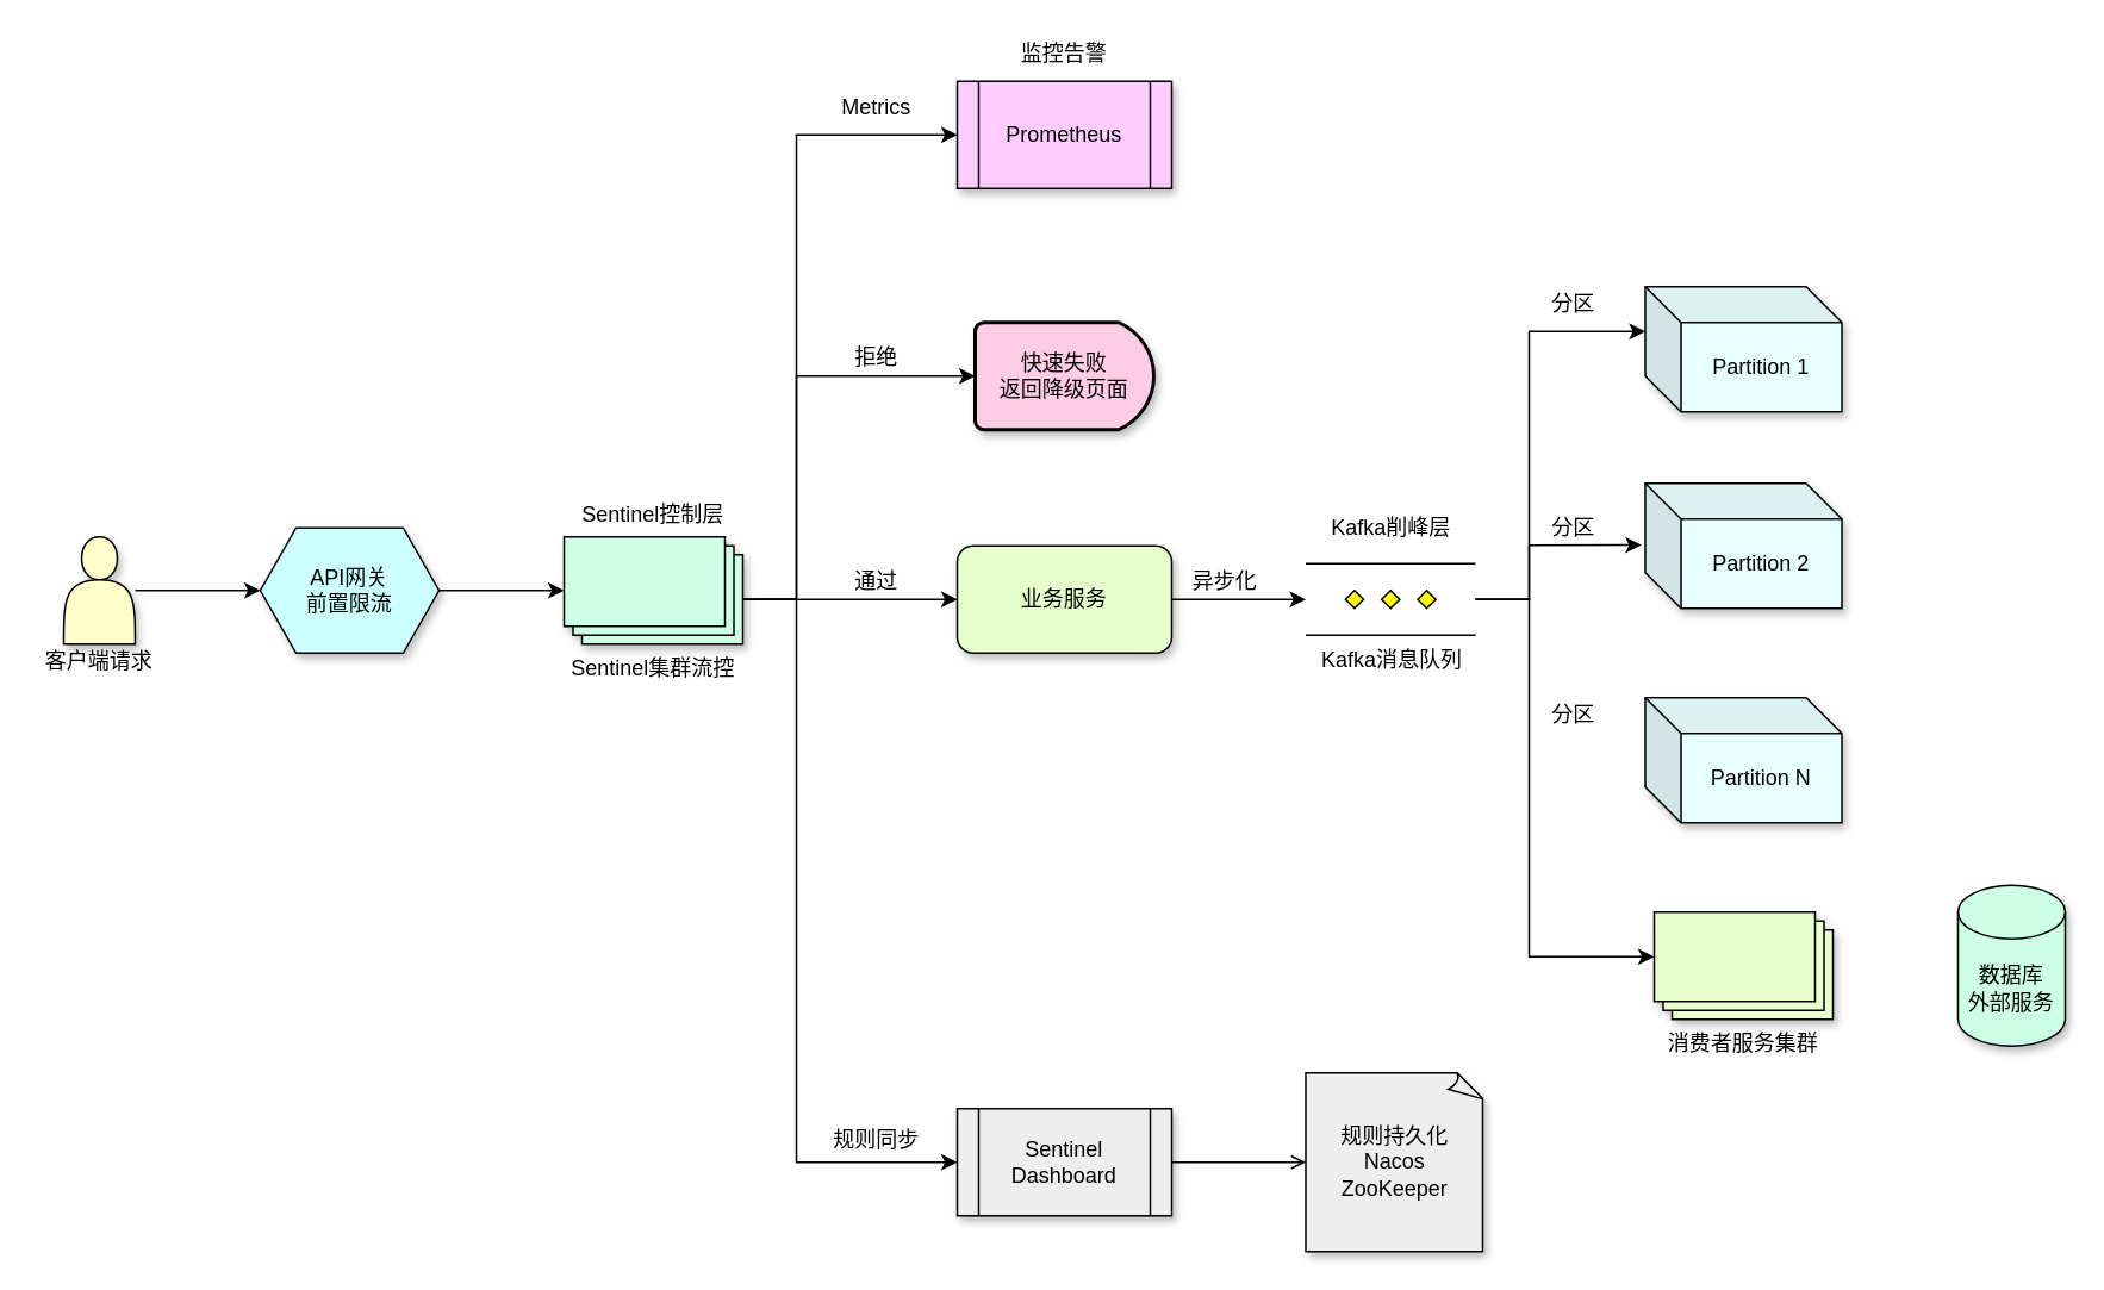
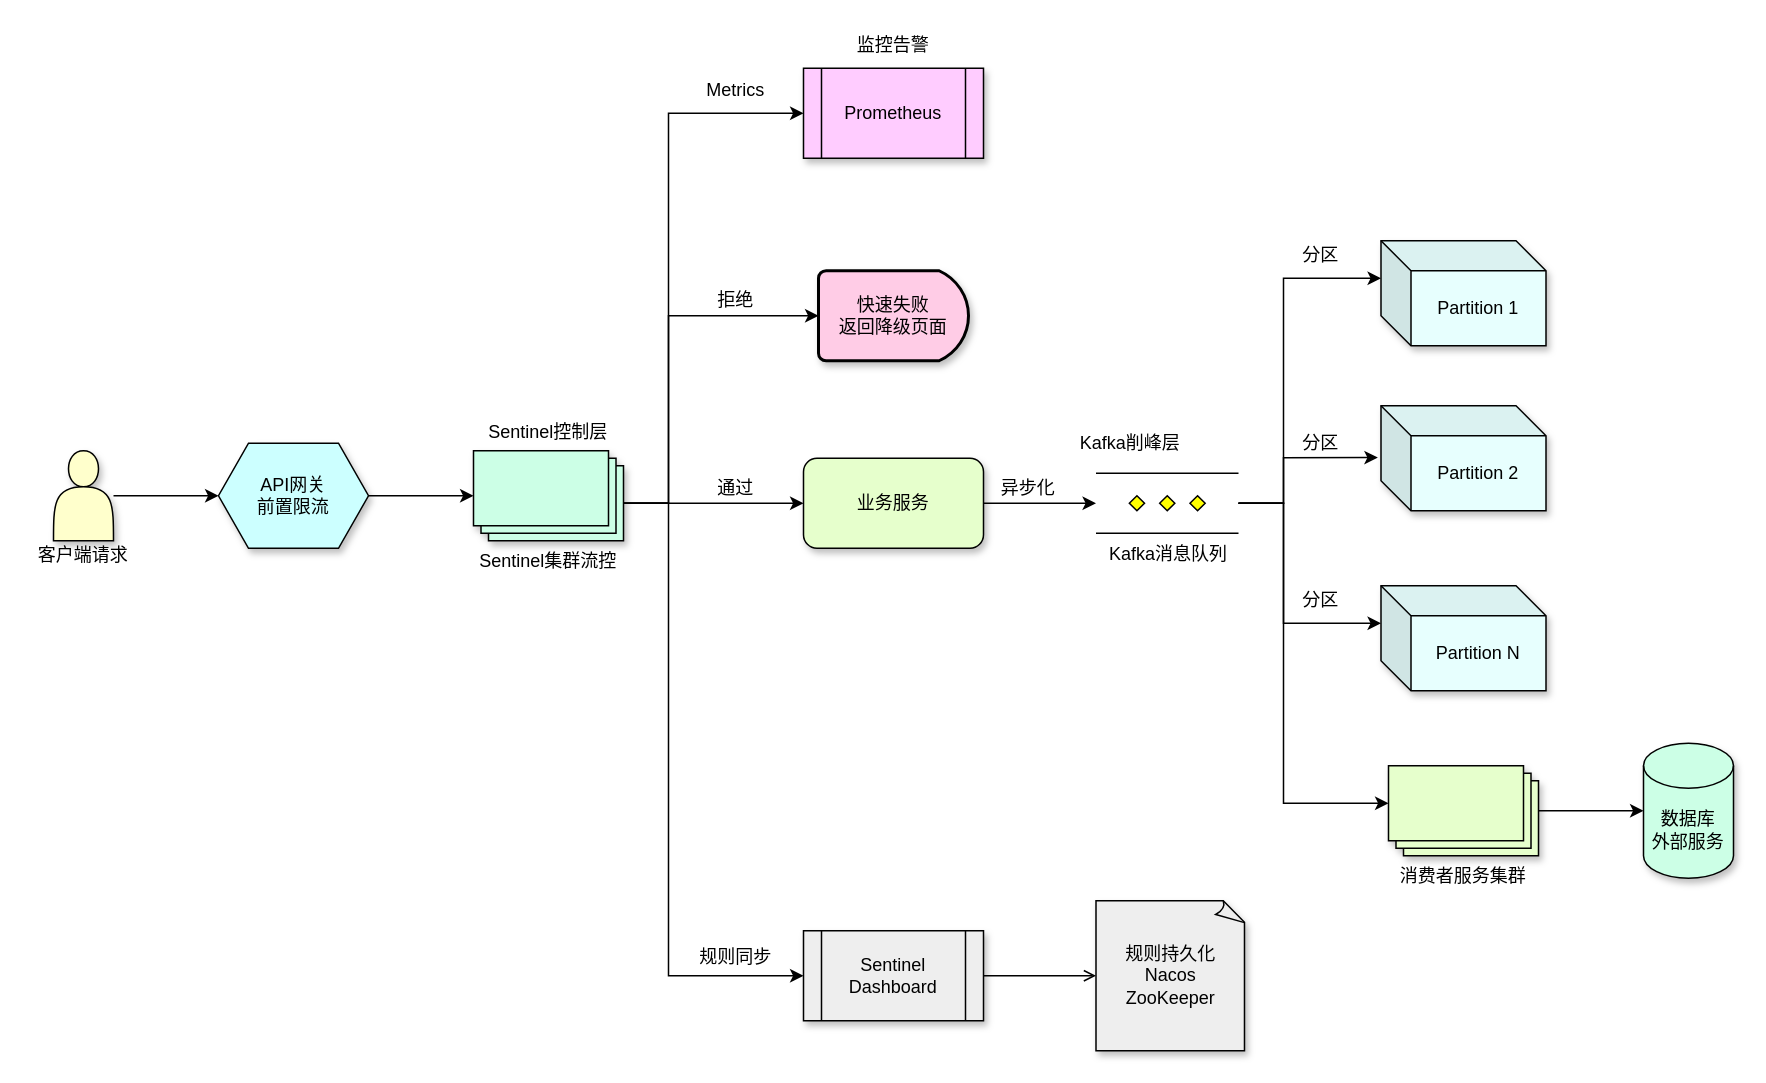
  <mxCell id="0" />
  <mxCell id="1" parent="0" />
  <mxCell id="2" value="" style="group" vertex="1" connectable="0" parent="1"><mxGeometry x="20" y="20" width="1135" height="680" as="geometry" /></mxCell>
  <mxCell id="3" style="edgeStyle=orthogonalEdgeStyle;rounded=0;orthogonalLoop=1;jettySize=auto;html=1;" parent="2" source="4" target="7" edge="1"><mxGeometry relative="1" as="geometry" /></mxCell>
  <mxCell id="4" value="" style="shape=actor;whiteSpace=wrap;html=1;shadow=1;fillColor=#FFFFCC;" parent="2" vertex="1"><mxGeometry x="15" y="280" width="40" height="60" as="geometry" /></mxCell>
  <mxCell id="5" value="客户端请求" style="text;strokeColor=none;align=center;fillColor=none;html=1;verticalAlign=middle;whiteSpace=wrap;rounded=0;" parent="2" vertex="1"><mxGeometry y="340" width="70" height="20" as="geometry" /></mxCell>
  <mxCell id="6" style="edgeStyle=orthogonalEdgeStyle;rounded=0;orthogonalLoop=1;jettySize=auto;html=1;exitX=1;exitY=0.5;exitDx=0;exitDy=0;" parent="2" source="7" target="11" edge="1"><mxGeometry relative="1" as="geometry" /></mxCell>
  <mxCell id="7" value="API网关&lt;br&gt;前置限流" style="shape=hexagon;perimeter=hexagonPerimeter2;whiteSpace=wrap;html=1;fixedSize=1;fillColor=#CCFFFF;shadow=1;" parent="2" vertex="1"><mxGeometry x="125" y="275" width="100" height="70" as="geometry" /></mxCell>
  <mxCell id="8" style="edgeStyle=orthogonalEdgeStyle;rounded=0;orthogonalLoop=1;jettySize=auto;html=1;exitX=0;exitY=0;exitDx=100;exitDy=35;exitPerimeter=0;" parent="2" source="11" target="13" edge="1"><mxGeometry relative="1" as="geometry" /></mxCell>
  <mxCell id="9" style="edgeStyle=orthogonalEdgeStyle;rounded=0;orthogonalLoop=1;jettySize=auto;html=1;exitX=0;exitY=0;exitDx=100;exitDy=35;exitPerimeter=0;entryX=0;entryY=0.5;entryDx=0;entryDy=0;" parent="2" source="11" target="22" edge="1"><mxGeometry relative="1" as="geometry"><Array as="points"><mxPoint x="425" y="315" /><mxPoint x="425" y="55" /></Array></mxGeometry></mxCell>
  <mxCell id="10" style="edgeStyle=orthogonalEdgeStyle;rounded=0;orthogonalLoop=1;jettySize=auto;html=1;exitX=0;exitY=0;exitDx=100;exitDy=35;exitPerimeter=0;entryX=0;entryY=0.5;entryDx=0;entryDy=0;" parent="2" source="11" target="12" edge="1"><mxGeometry relative="1" as="geometry"><Array as="points"><mxPoint x="425" y="315" /><mxPoint x="425" y="630" /></Array></mxGeometry></mxCell>
  <mxCell id="11" value="Sentinel集群流控" style="verticalLabelPosition=bottom;verticalAlign=top;html=1;shape=mxgraph.basic.layered_rect;dx=10;outlineConnect=0;whiteSpace=wrap;fillColor=#CCFFE6;shadow=1;" parent="2" vertex="1"><mxGeometry x="295" y="280" width="100" height="60" as="geometry" /></mxCell>
  <mxCell id="12" value="Sentinel Dashboard" style="shape=process;whiteSpace=wrap;html=1;backgroundOutline=1;fillColor=#EEEEEE;shadow=1;" parent="2" vertex="1"><mxGeometry x="515" y="600" width="120" height="60" as="geometry" /></mxCell>
  <mxCell id="13" value="业务服务" style="rounded=1;whiteSpace=wrap;html=1;fillColor=#E6FFCC;shadow=1;" parent="2" vertex="1"><mxGeometry x="515" y="285" width="120" height="60" as="geometry" /></mxCell>
  <mxCell id="14" value="Kafka消息队列" style="verticalLabelPosition=bottom;verticalAlign=top;html=1;shape=mxgraph.flowchart.parallel_mode;pointerEvents=1;fillColor=#EEFFFB;" parent="2" vertex="1"><mxGeometry x="710" y="295" width="95" height="40" as="geometry" /></mxCell>
  <mxCell id="15" value="Partition 1" style="shape=cube;whiteSpace=wrap;html=1;boundedLbl=1;backgroundOutline=1;darkOpacity=0.05;darkOpacity2=0.1;fillColor=#E7FFFE;shadow=1;" parent="2" vertex="1"><mxGeometry x="900" y="140" width="110" height="70" as="geometry" /></mxCell>
  <mxCell id="16" value="Partition 2" style="shape=cube;whiteSpace=wrap;html=1;boundedLbl=1;backgroundOutline=1;darkOpacity=0.05;darkOpacity2=0.1;shadow=1;fillColor=#E7FFFE;" parent="2" vertex="1"><mxGeometry x="900" y="250" width="110" height="70" as="geometry" /></mxCell>
  <mxCell id="17" value="Partition N" style="shape=cube;whiteSpace=wrap;html=1;boundedLbl=1;backgroundOutline=1;darkOpacity=0.05;darkOpacity2=0.1;shadow=1;fillColor=#E7FFFE;" parent="2" vertex="1"><mxGeometry x="900" y="370" width="110" height="70" as="geometry" /></mxCell>
  <mxCell id="18" value="消费者服务集群" style="verticalLabelPosition=bottom;verticalAlign=top;html=1;shape=mxgraph.basic.layered_rect;dx=10;outlineConnect=0;whiteSpace=wrap;fillColor=#E6FFCC;shadow=1;" parent="2" vertex="1"><mxGeometry x="905" y="490" width="100" height="60" as="geometry" /></mxCell>
  <mxCell id="19" value="数据库&lt;br&gt;外部服务" style="shape=cylinder3;whiteSpace=wrap;html=1;boundedLbl=1;backgroundOutline=1;size=15;fillColor=#CCFFE6;shadow=1;" parent="2" vertex="1"><mxGeometry x="1075" y="475" width="60" height="90" as="geometry" /></mxCell>
  <mxCell id="20" value="规则持久化&lt;br&gt;Nacos&lt;br&gt;ZooKeeper" style="whiteSpace=wrap;html=1;shape=mxgraph.basic.document;fillColor=#EEEEEE;shadow=1;" parent="2" vertex="1"><mxGeometry x="710" y="580" width="100" height="100" as="geometry" /></mxCell>
  <mxCell id="21" value="快速失败&lt;br&gt;返回降级页面" style="strokeWidth=2;html=1;shape=mxgraph.flowchart.delay;whiteSpace=wrap;direction=east;fillColor=#FFCCE6;shadow=1;" parent="2" vertex="1"><mxGeometry x="525" y="160" width="100" height="60" as="geometry" /></mxCell>
  <mxCell id="22" value="Prometheus" style="shape=process;whiteSpace=wrap;html=1;backgroundOutline=1;fillColor=#FFCCFF;shadow=1;" parent="2" vertex="1"><mxGeometry x="515" y="25" width="120" height="60" as="geometry" /></mxCell>
  <mxCell id="23" style="edgeStyle=orthogonalEdgeStyle;rounded=0;orthogonalLoop=1;jettySize=auto;html=1;entryX=0;entryY=0.5;entryDx=0;entryDy=0;entryPerimeter=0;" parent="2" source="13" target="14" edge="1"><mxGeometry relative="1" as="geometry" /></mxCell>
  <mxCell id="24" style="edgeStyle=orthogonalEdgeStyle;rounded=0;orthogonalLoop=1;jettySize=auto;html=1;exitX=1;exitY=0.5;exitDx=0;exitDy=0;exitPerimeter=0;entryX=0;entryY=0;entryDx=0;entryDy=25;entryPerimeter=0;" parent="2" source="14" target="18" edge="1"><mxGeometry relative="1" as="geometry"><Array as="points"><mxPoint x="835" y="315" /><mxPoint x="835" y="515" /></Array></mxGeometry></mxCell>
+ <mxCell id="25" style="edgeStyle=orthogonalEdgeStyle;rounded=0;orthogonalLoop=1;jettySize=auto;html=1;entryX=0;entryY=0.5;entryDx=0;entryDy=0;entryPerimeter=0;" parent="2" source="18" target="19" edge="1"><mxGeometry relative="1" as="geometry" /></mxCell>
  <mxCell id="26" style="edgeStyle=orthogonalEdgeStyle;rounded=0;orthogonalLoop=1;jettySize=auto;html=1;entryX=0;entryY=0.5;entryDx=0;entryDy=0;entryPerimeter=0;endArrow=open;" parent="2" source="12" target="20" edge="1"><mxGeometry relative="1" as="geometry" /></mxCell>
  <mxCell id="27" style="edgeStyle=orthogonalEdgeStyle;rounded=0;orthogonalLoop=1;jettySize=auto;html=1;entryX=0;entryY=0.5;entryDx=0;entryDy=0;entryPerimeter=0;exitX=0;exitY=0;exitDx=100;exitDy=35;exitPerimeter=0;" parent="2" source="11" target="21" edge="1"><mxGeometry relative="1" as="geometry"><Array as="points"><mxPoint x="425" y="315" /><mxPoint x="425" y="190" /></Array></mxGeometry></mxCell>
  <mxCell id="28" value="Metrics" style="text;strokeColor=none;align=center;fillColor=none;html=1;verticalAlign=middle;whiteSpace=wrap;rounded=0;" parent="2" vertex="1"><mxGeometry x="445" y="30" width="50" height="20" as="geometry" /></mxCell>
  <mxCell id="29" value="拒绝" style="text;strokeColor=none;align=center;fillColor=none;html=1;verticalAlign=middle;whiteSpace=wrap;rounded=0;" parent="2" vertex="1"><mxGeometry x="455" y="170" width="30" height="20" as="geometry" /></mxCell>
  <mxCell id="30" value="通过" style="text;strokeColor=none;align=center;fillColor=none;html=1;verticalAlign=middle;whiteSpace=wrap;rounded=0;" parent="2" vertex="1"><mxGeometry x="455" y="295" width="30" height="20" as="geometry" /></mxCell>
  <mxCell id="31" value="规则同步" style="text;strokeColor=none;align=center;fillColor=none;html=1;verticalAlign=middle;whiteSpace=wrap;rounded=0;" parent="2" vertex="1"><mxGeometry x="445" y="610" width="50" height="15" as="geometry" /></mxCell>
  <mxCell id="32" value="异步化" style="text;strokeColor=none;align=center;fillColor=none;html=1;verticalAlign=middle;whiteSpace=wrap;rounded=0;" parent="2" vertex="1"><mxGeometry x="645" y="295" width="40" height="20" as="geometry" /></mxCell>
  <mxCell id="33" value="Sentinel控制层" style="text;strokeColor=none;align=center;fillColor=none;html=1;verticalAlign=middle;whiteSpace=wrap;rounded=0;" parent="2" vertex="1"><mxGeometry x="300" y="260" width="90" height="15" as="geometry" /></mxCell>
- <mxCell id="34" value="Kafka削峰层" style="text;strokeColor=none;align=center;fillColor=none;html=1;verticalAlign=middle;whiteSpace=wrap;rounded=0;" parent="2" vertex="1"><mxGeometry x="722.5" y="265" width="70" height="20" as="geometry" /></mxCell>
+ <mxCell id="34" value="Kafka削峰层" style="text;strokeColor=none;align=center;fillColor=none;html=1;verticalAlign=middle;whiteSpace=wrap;rounded=0;" parent="2" vertex="1"><mxGeometry x="697.5" y="265" width="70" height="20" as="geometry" /></mxCell>
  <mxCell id="35" value="监控告警" style="text;strokeColor=none;align=center;fillColor=none;html=1;verticalAlign=middle;whiteSpace=wrap;rounded=0;" parent="2" vertex="1"><mxGeometry x="545" width="60" height="20" as="geometry" /></mxCell>
  <mxCell id="36" value="" style="group" vertex="1" connectable="0" parent="2"><mxGeometry x="835" y="140" width="40" height="175" as="geometry" /></mxCell>
  <mxCell id="37" value="分区" style="text;strokeColor=none;align=center;fillColor=none;html=1;verticalAlign=middle;whiteSpace=wrap;rounded=0;" parent="36" vertex="1"><mxGeometry x="10" width="30" height="20" as="geometry" /></mxCell>
  <mxCell id="38" value="" style="group" vertex="1" connectable="0" parent="2"><mxGeometry x="835" y="265" width="40" height="50" as="geometry" /></mxCell>
  <mxCell id="39" value="分区" style="text;strokeColor=none;align=center;fillColor=none;html=1;verticalAlign=middle;whiteSpace=wrap;rounded=0;" parent="38" vertex="1"><mxGeometry x="10" width="30" height="20" as="geometry" /></mxCell>
  <mxCell id="40" value="" style="group" vertex="1" connectable="0" parent="2"><mxGeometry x="835" y="315" width="40" height="80" as="geometry" /></mxCell>
  <mxCell id="41" value="分区" style="text;strokeColor=none;align=center;fillColor=none;html=1;verticalAlign=middle;whiteSpace=wrap;rounded=0;" parent="40" vertex="1"><mxGeometry x="10" y="55" width="30" height="20" as="geometry" /></mxCell>
  <mxCell id="42" style="edgeStyle=orthogonalEdgeStyle;rounded=0;orthogonalLoop=1;jettySize=auto;html=1;exitX=1;exitY=0.5;exitDx=0;exitDy=0;exitPerimeter=0;entryX=0;entryY=0;entryDx=0;entryDy=25;entryPerimeter=0;" parent="2" source="14" target="15" edge="1"><mxGeometry relative="1" as="geometry"><Array as="points"><mxPoint x="835" y="315" /><mxPoint x="835" y="165" /></Array></mxGeometry></mxCell>
  <mxCell id="43" style="edgeStyle=orthogonalEdgeStyle;rounded=0;orthogonalLoop=1;jettySize=auto;html=1;entryX=-0.019;entryY=0.494;entryDx=0;entryDy=0;entryPerimeter=0;" parent="2" source="14" target="16" edge="1"><mxGeometry relative="1" as="geometry"><Array as="points"><mxPoint x="835" y="315" /><mxPoint x="835" y="285" /></Array></mxGeometry></mxCell>
+ <mxCell id="44" style="edgeStyle=orthogonalEdgeStyle;rounded=0;orthogonalLoop=1;jettySize=auto;html=1;exitX=1;exitY=0.5;exitDx=0;exitDy=0;exitPerimeter=0;entryX=0;entryY=0;entryDx=0;entryDy=25;entryPerimeter=0;" parent="2" source="14" target="17" edge="1"><mxGeometry relative="1" as="geometry"><Array as="points"><mxPoint x="835" y="315" /><mxPoint x="835" y="395" /></Array></mxGeometry></mxCell>
